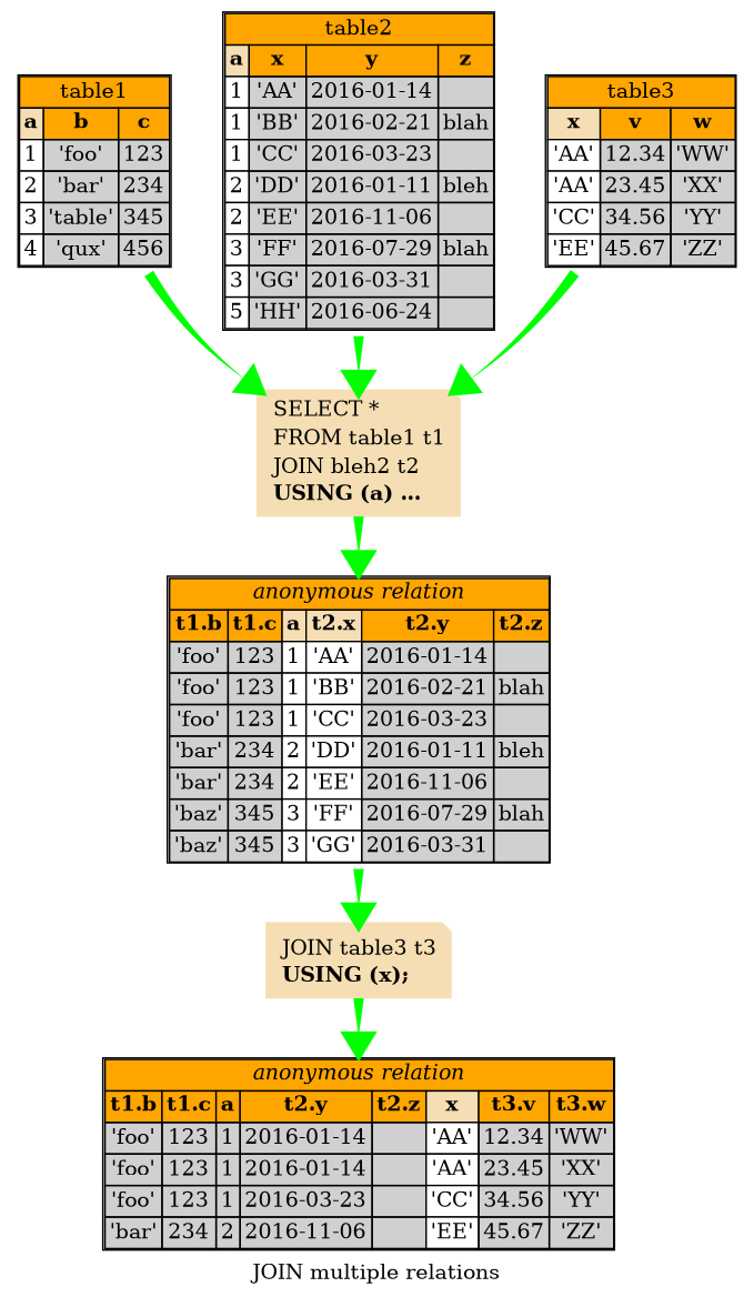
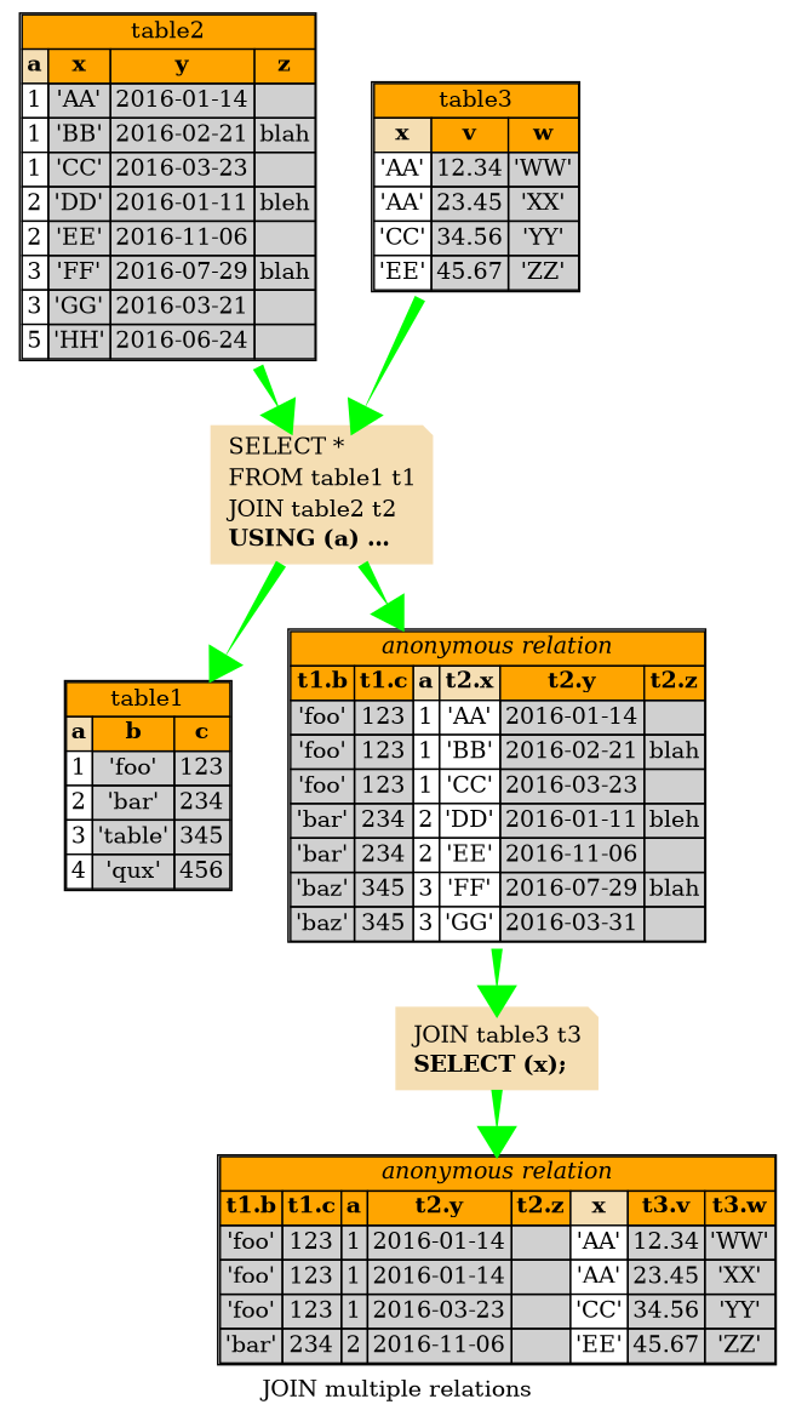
  digraph {
    fontName=Sans
    label="JOIN multiple relations"
    splines=true
    node [shape=none]
    edge [arrowhead=normal color=GREEN penwidth=7 style=tapered]
    n1 [label=< 	<TABLE BGCOLOR="#D0D0D0" CELLSPACING="0"> 	<TR><TD BGCOLOR="ORANGE" COLSPAN="3">table1</TD></TR> 	<TR> 		<TD BGCOLOR="WHEAT"><B>a</B></TD> 		<TD BGCOLOR="ORANGE"><B>b</B></TD> 		<TD BGCOLOR="ORANGE"><B>c</B></TD> 	</TR> 	<TR> 		<TD BGCOLOR="WHITE">1</TD> 		<TD>'foo'</TD> 		<TD>123</TD> 	</TR> 	<TR> 		<TD BGCOLOR="WHITE">2</TD> 		<TD>'bar'</TD> 		<TD>234</TD> 	</TR> 	<TR> 		<TD BGCOLOR="WHITE">3</TD> 		<TD>'table'</TD> 		<TD>345</TD> 	</TR> 	<TR> 		<TD BGCOLOR="WHITE">4</TD> 		<TD>'qux'</TD> 		<TD>456</TD> 	</TR> 	</TABLE> >]
-   n2 [color=WHEAT label=< 	<TABLE BORDER="0" CELLSPACING="0"> 	<TR><TD ALIGN="LEFT">SELECT *</TD></TR> 	<TR><TD ALIGN="LEFT">FROM table1 t1</TD></TR> 	<TR><TD ALIGN="LEFT">JOIN bleh2 t2</TD></TR> 	<TR><TD ALIGN="LEFT"><B>USING (a) ... </B></TD></TR> 	</TABLE> > shape=note style=filled]
+   n2 [color=WHEAT label=< 	<TABLE BORDER="0" CELLSPACING="0"> 	<TR><TD ALIGN="LEFT">SELECT *</TD></TR> 	<TR><TD ALIGN="LEFT">FROM table1 t1</TD></TR> 	<TR><TD ALIGN="LEFT">JOIN table2 t2</TD></TR> 	<TR><TD ALIGN="LEFT"><B>USING (a) ... </B></TD></TR> 	</TABLE> > shape=note style=filled]
    n3 [label=< 	<TABLE BGCOLOR="#D0D0D0" CELLSPACING="0"> 	<TR><TD BGCOLOR="ORANGE" COLSPAN="6"><I>anonymous relation</I></TD></TR> 	<TR> 		<TD BGCOLOR="ORANGE"><B>t1.b</B></TD> 		<TD BGCOLOR="ORANGE"><B>t1.c</B></TD> 		<TD BGCOLOR="WHEAT"><B>a</B></TD> 		<TD BGCOLOR="WHEAT"><B>t2.x</B></TD> 		<TD BGCOLOR="ORANGE"><B>t2.y</B></TD> 		<TD BGCOLOR="ORANGE"><B>t2.z</B></TD> 	</TR> 	<TR> 		<TD>'foo'</TD> 		<TD>123</TD> 		<TD BGCOLOR="WHITE">1</TD> 		<TD BGCOLOR="WHITE">'AA'</TD> 		<TD>2016-01-14</TD> 		<TD></TD> 	</TR> 	<TR> 		<TD>'foo'</TD> 		<TD>123</TD> 		<TD BGCOLOR="WHITE">1</TD> 		<TD BGCOLOR="WHITE">'BB'</TD> 		<TD>2016-02-21</TD> 		<TD>blah</TD> 	</TR> 	<TR> 		<TD>'foo'</TD> 		<TD>123</TD> 		<TD BGCOLOR="WHITE">1</TD> 		<TD BGCOLOR="WHITE">'CC'</TD> 		<TD>2016-03-23</TD> 		<TD></TD> 	</TR> 	<TR> 		<TD>'bar'</TD> 		<TD>234</TD> 		<TD BGCOLOR="WHITE">2</TD> 		<TD BGCOLOR="WHITE">'DD'</TD> 		<TD>2016-01-11</TD> 		<TD>bleh</TD> 	</TR> 	<TR> 		<TD>'bar'</TD> 		<TD>234</TD> 		<TD BGCOLOR="WHITE">2</TD> 		<TD BGCOLOR="WHITE">'EE'</TD> 		<TD>2016-11-06</TD> 		<TD></TD> 	</TR> 	<TR> 		<TD>'baz'</TD> 		<TD>345</TD> 		<TD BGCOLOR="WHITE">3</TD> 		<TD BGCOLOR="WHITE">'FF'</TD> 		<TD>2016-07-29</TD> 		<TD>blah</TD> 	</TR> 	<TR> 		<TD>'baz'</TD> 		<TD>345</TD> 		<TD BGCOLOR="WHITE">3</TD> 		<TD BGCOLOR="WHITE">'GG'</TD> 		<TD>2016-03-31</TD> 		<TD></TD> 	</TR> 	</TABLE> >]
-   n4 [label=< 	<TABLE BGCOLOR="#D0D0D0" CELLSPACING="0"> 	<TR><TD BGCOLOR="ORANGE" COLSPAN="4">table2</TD></TR> 	<TR> 		<TD BGCOLOR="WHEAT"><B>a</B></TD> 		<TD BGCOLOR="ORANGE"><B>x</B></TD> 		<TD BGCOLOR="ORANGE"><B>y</B></TD> 		<TD BGCOLOR="ORANGE"><B>z</B></TD> 	</TR> 	<TR> 		<TD BGCOLOR="WHITE">1</TD> 		<TD>'AA'</TD> 		<TD>2016-01-14</TD> 		<TD></TD> 	</TR> 	<TR> 		<TD BGCOLOR="WHITE">1</TD> 		<TD>'BB'</TD> 		<TD>2016-02-21</TD> 		<TD>blah</TD> 	</TR> 	<TR> 		<TD BGCOLOR="WHITE">1</TD> 		<TD>'CC'</TD> 		<TD>2016-03-23</TD> 		<TD></TD> 	</TR> 	<TR> 		<TD BGCOLOR="WHITE">2</TD> 		<TD>'DD'</TD> 		<TD>2016-01-11</TD> 		<TD>bleh</TD> 	</TR> 	<TR> 		<TD BGCOLOR="WHITE">2</TD> 		<TD>'EE'</TD> 		<TD>2016-11-06</TD> 		<TD></TD> 	</TR> 	<TR> 		<TD BGCOLOR="WHITE">3</TD> 		<TD>'FF'</TD> 		<TD>2016-07-29</TD> 		<TD>blah</TD> 	</TR> 	<TR> 		<TD BGCOLOR="WHITE">3</TD> 		<TD>'GG'</TD> 		<TD>2016-03-31</TD> 		<TD></TD> 	</TR> 	<TR> 		<TD BGCOLOR="WHITE">5</TD> 		<TD>'HH'</TD> 		<TD>2016-06-24</TD> 		<TD></TD> 	</TR> 	</TABLE> >]
+   n4 [label=< 	<TABLE BGCOLOR="#D0D0D0" CELLSPACING="0"> 	<TR><TD BGCOLOR="ORANGE" COLSPAN="4">table2</TD></TR> 	<TR> 		<TD BGCOLOR="WHEAT"><B>a</B></TD> 		<TD BGCOLOR="ORANGE"><B>x</B></TD> 		<TD BGCOLOR="ORANGE"><B>y</B></TD> 		<TD BGCOLOR="ORANGE"><B>z</B></TD> 	</TR> 	<TR> 		<TD BGCOLOR="WHITE">1</TD> 		<TD>'AA'</TD> 		<TD>2016-01-14</TD> 		<TD></TD> 	</TR> 	<TR> 		<TD BGCOLOR="WHITE">1</TD> 		<TD>'BB'</TD> 		<TD>2016-02-21</TD> 		<TD>blah</TD> 	</TR> 	<TR> 		<TD BGCOLOR="WHITE">1</TD> 		<TD>'CC'</TD> 		<TD>2016-03-23</TD> 		<TD></TD> 	</TR> 	<TR> 		<TD BGCOLOR="WHITE">2</TD> 		<TD>'DD'</TD> 		<TD>2016-01-11</TD> 		<TD>bleh</TD> 	</TR> 	<TR> 		<TD BGCOLOR="WHITE">2</TD> 		<TD>'EE'</TD> 		<TD>2016-11-06</TD> 		<TD></TD> 	</TR> 	<TR> 		<TD BGCOLOR="WHITE">3</TD> 		<TD>'FF'</TD> 		<TD>2016-07-29</TD> 		<TD>blah</TD> 	</TR> 	<TR> 		<TD BGCOLOR="WHITE">3</TD> 		<TD>'GG'</TD> 		<TD>2016-03-21</TD> 		<TD></TD> 	</TR> 	<TR> 		<TD BGCOLOR="WHITE">5</TD> 		<TD>'HH'</TD> 		<TD>2016-06-24</TD> 		<TD></TD> 	</TR> 	</TABLE> >]
    n5 [label=< 	<TABLE BGCOLOR="#D0D0D0" CELLSPACING="0"> 	<TR><TD BGCOLOR="ORANGE" COLSPAN="3">table3</TD></TR> 	<TR> 		<TD BGCOLOR="WHEAT"><B>x</B></TD> 		<TD BGCOLOR="ORANGE"><B>v</B></TD> 		<TD BGCOLOR="ORANGE"><B>w</B></TD> 	</TR> 	<TR> 		<TD BGCOLOR="WHITE">'AA'</TD> 		<TD>12.34</TD> 		<TD>'WW'</TD></TR> 	<TR> 		<TD BGCOLOR="WHITE">'AA'</TD> 		<TD>23.45</TD> 		<TD>'XX'</TD> 	</TR> 	<TR> 		<TD BGCOLOR="WHITE">'CC'</TD> 		<TD>34.56</TD> 		<TD>'YY'</TD> 	</TR> 	<TR> 		<TD BGCOLOR="WHITE">'EE'</TD> 		<TD>45.67</TD> 		<TD>'ZZ'</TD> 	</TR> 	</TABLE> >]
-   n6 [color=WHEAT label=< 	<TABLE BORDER="0" CELLSPACING="0"> 	<TR><TD ALIGN="LEFT"></TD></TR> 	<TR><TD ALIGN="LEFT">JOIN table3 t3</TD></TR> 	<TR><TD ALIGN="LEFT"><B>USING (x);</B></TD></TR> 	</TABLE> > shape=note style=filled]
+   n6 [color=WHEAT label=< 	<TABLE BORDER="0" CELLSPACING="0"> 	<TR><TD ALIGN="LEFT"></TD></TR> 	<TR><TD ALIGN="LEFT">JOIN table3 t3</TD></TR> 	<TR><TD ALIGN="LEFT"><B>SELECT (x);</B></TD></TR> 	</TABLE> > shape=note style=filled]
    n7 [label=< 	<TABLE BGCOLOR="#D0D0D0" CELLSPACING="0"> 	<TR><TD BGCOLOR="ORANGE" COLSPAN="8"><I>anonymous relation</I></TD></TR> 	<TR> 		<TD BGCOLOR="ORANGE"><B>t1.b</B></TD> 		<TD BGCOLOR="ORANGE"><B>t1.c</B></TD> 		<TD BGCOLOR="ORANGE"><B>a</B></TD> 		<TD BGCOLOR="ORANGE"><B>t2.y</B></TD> 		<TD BGCOLOR="ORANGE"><B>t2.z</B></TD> 		<TD BGCOLOR="WHEAT"><B>x</B></TD> 		<TD BGCOLOR="ORANGE"><B>t3.v</B></TD> 		<TD BGCOLOR="ORANGE"><B>t3.w</B></TD> 	</TR> 	<TR> 		<TD>'foo'</TD> 		<TD>123</TD> 		<TD>1</TD> 		<TD>2016-01-14</TD> 		<TD></TD> 		<TD BGCOLOR="WHITE">'AA'</TD> 		<TD>12.34</TD> 		<TD>'WW'</TD> 	</TR> 	<TR> 		<TD>'foo'</TD> 		<TD>123</TD> 		<TD>1</TD> 		<TD>2016-01-14</TD> 		<TD></TD> 		<TD BGCOLOR="WHITE">'AA'</TD> 		<TD>23.45</TD> 		<TD>'XX'</TD> 	</TR> 	<TR> 		<TD>'foo'</TD> 		<TD>123</TD> 		<TD>1</TD> 		<TD>2016-03-23</TD> 		<TD></TD> 		<TD BGCOLOR="WHITE">'CC'</TD> 		<TD>34.56</TD> 		<TD>'YY'</TD> 	</TR> 	<TR> 		<TD>'bar'</TD> 		<TD>234</TD> 		<TD>2</TD> 		<TD>2016-11-06</TD> 		<TD></TD> 		<TD BGCOLOR="WHITE">'EE'</TD> 		<TD>45.67</TD> 		<TD>'ZZ'</TD> 	</TR> 	</TABLE> >]
-   n1 -> n2
+   n2 -> n1
    n2 -> n3
    n3 -> n6
    n4 -> n2
    n5 -> n2
    n6 -> n7
  }
